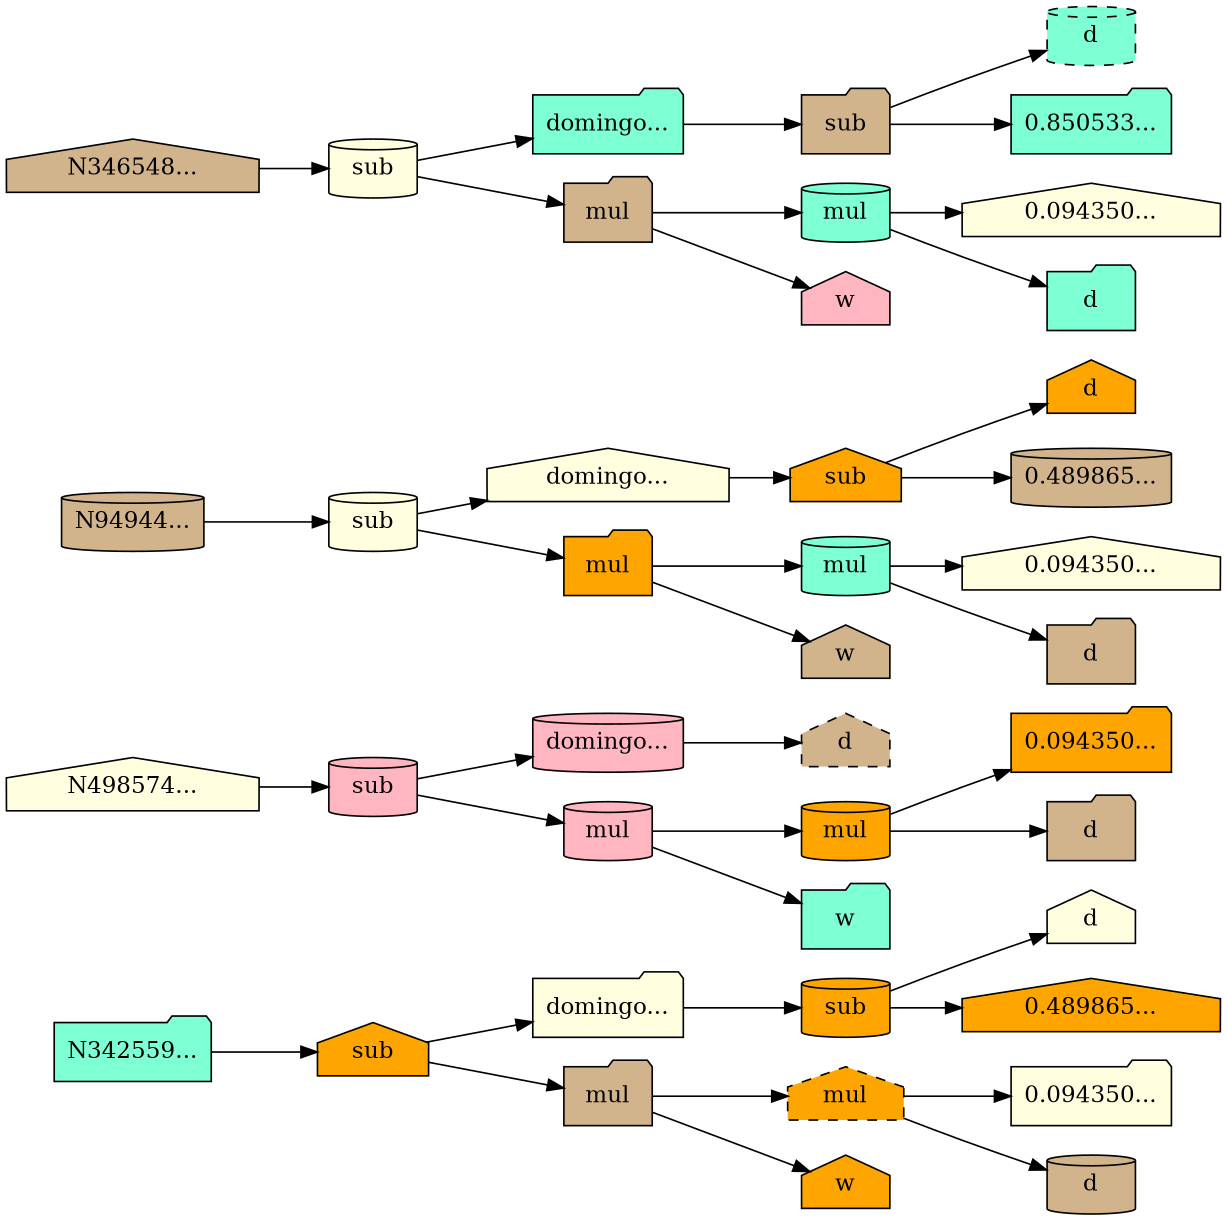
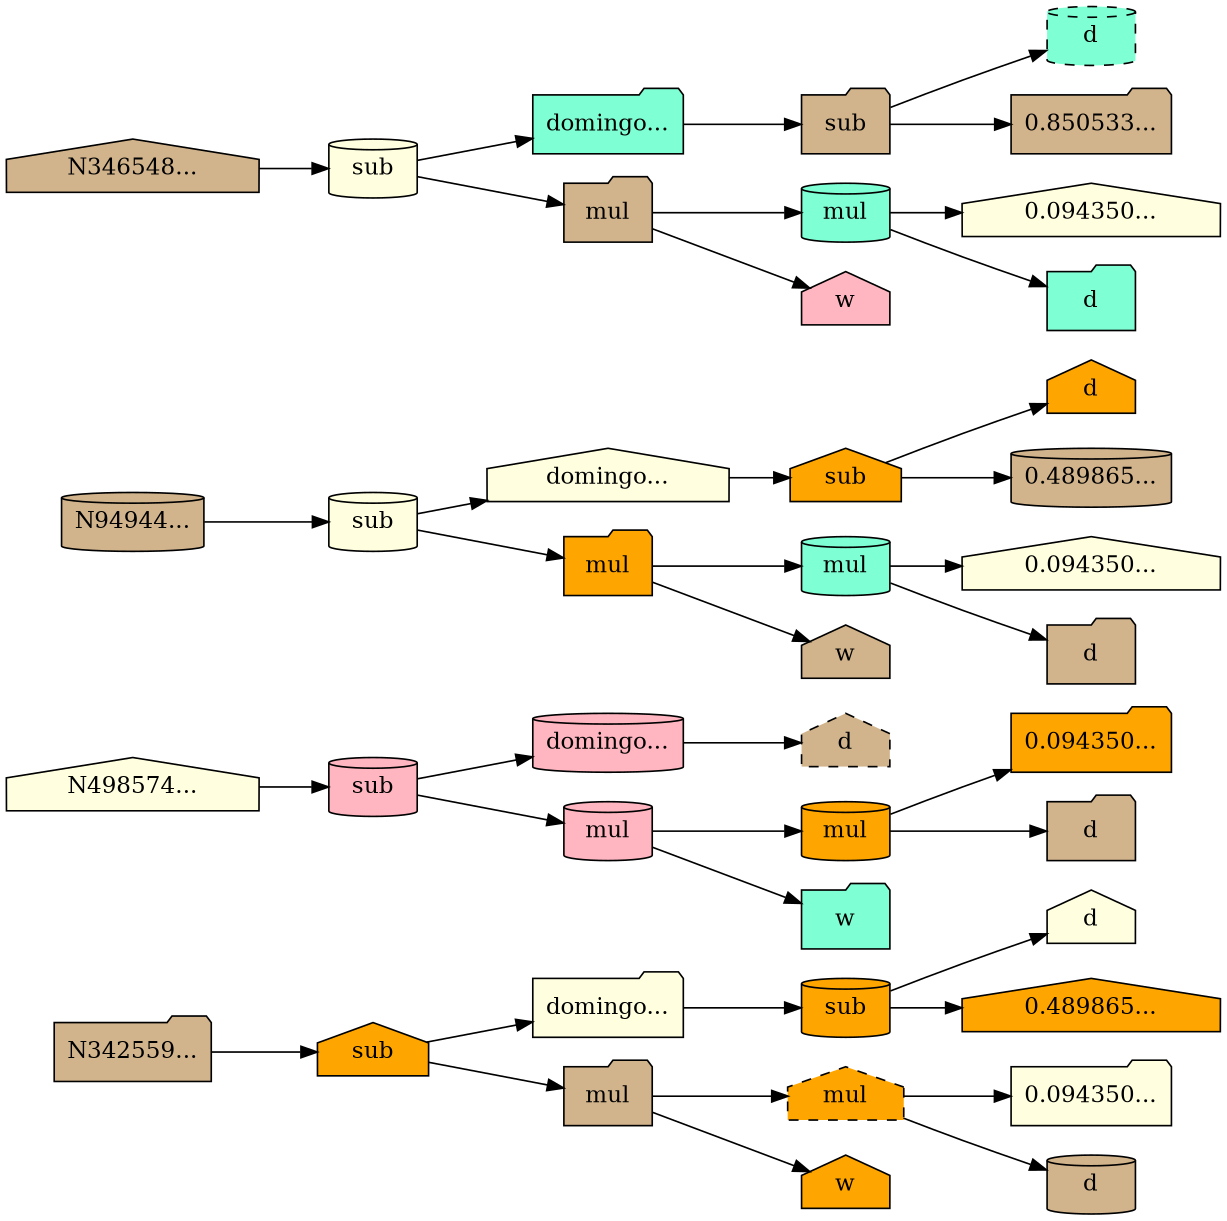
  digraph {
    rankdir=LR
    node [fillcolor=tan shape=house style=filled]
-   n1 [fillcolor=aquamarine label="N342559..." shape=folder]
+   n1 [label="N342559..." shape=folder]
    n2 [fillcolor=orange label=sub]
    n3 [fillcolor=lightyellow label="domingo..." shape=folder]
    n4 [label=mul shape=folder]
    n5 [fillcolor=orange label=sub shape=cylinder]
    n6 [fillcolor=orange label=mul style="dashed,filled"]
    n7 [fillcolor=orange label=w]
    n8 [fillcolor=lightyellow label=d]
    n9 [fillcolor=orange label="0.489865..."]
    n10 [fillcolor=lightyellow label="0.094350..." shape=folder]
    n11 [label=d shape=cylinder style="solid,filled"]
    n12 [fillcolor=lightyellow label="N498574..."]
    n13 [fillcolor=lightpink label=sub shape=cylinder]
    n14 [fillcolor=lightpink label="domingo..." shape=cylinder style="solid,filled"]
    n15 [fillcolor=lightpink label=mul shape=cylinder]
    n16 [label=d style="dashed,filled"]
    n17 [fillcolor=orange label=mul shape=cylinder]
    n18 [fillcolor=aquamarine label=w shape=folder]
    n19 [fillcolor=orange label="0.094350..." shape=folder]
    n20 [label=d shape=folder]
    n21 [label="N94944..." shape=cylinder]
    n22 [fillcolor=lightyellow label=sub shape=cylinder]
    n23 [fillcolor=lightyellow label="domingo..."]
    n24 [fillcolor=orange label=mul shape=folder]
    n25 [fillcolor=orange label=sub]
    n26 [fillcolor=aquamarine label=mul shape=cylinder]
    n27 [label=w]
    n28 [fillcolor=orange label=d]
    n29 [label="0.489865..." shape=cylinder]
    n30 [fillcolor=lightyellow label="0.094350..."]
    n31 [label=d shape=folder]
    n32 [label="N346548..."]
    n33 [fillcolor=lightyellow label=sub shape=cylinder]
    n34 [fillcolor=aquamarine label="domingo..." shape=folder]
    n35 [label=mul shape=folder]
    n36 [label=sub shape=folder style="solid,filled"]
    n37 [fillcolor=aquamarine label=mul shape=cylinder]
    n38 [fillcolor=lightpink label=w]
    n39 [fillcolor=aquamarine label=d shape=cylinder style="dashed,filled"]
-   n40 [fillcolor=aquamarine label="0.850533..." shape=folder]
+   n40 [label="0.850533..." shape=folder]
    n41 [fillcolor=lightyellow label="0.094350..."]
    n42 [fillcolor=aquamarine label=d shape=folder]
    n1 -> n2
    n2 -> n3
    n2 -> n4
    n3 -> n5
    n4 -> n6
    n4 -> n7
    n5 -> n8
    n5 -> n9
    n6 -> n10
    n6 -> n11
    n12 -> n13
    n13 -> n14
    n13 -> n15
    n14 -> n16
    n15 -> n17
    n15 -> n18
    n17 -> n19
    n17 -> n20
    n21 -> n22
    n22 -> n23
    n22 -> n24
    n23 -> n25
    n24 -> n26
    n24 -> n27
    n25 -> n28
    n25 -> n29
    n26 -> n30
    n26 -> n31
    n32 -> n33
    n33 -> n34
    n33 -> n35
    n34 -> n36
    n35 -> n37
    n35 -> n38
    n36 -> n39
    n36 -> n40
    n37 -> n41
    n37 -> n42
  }
